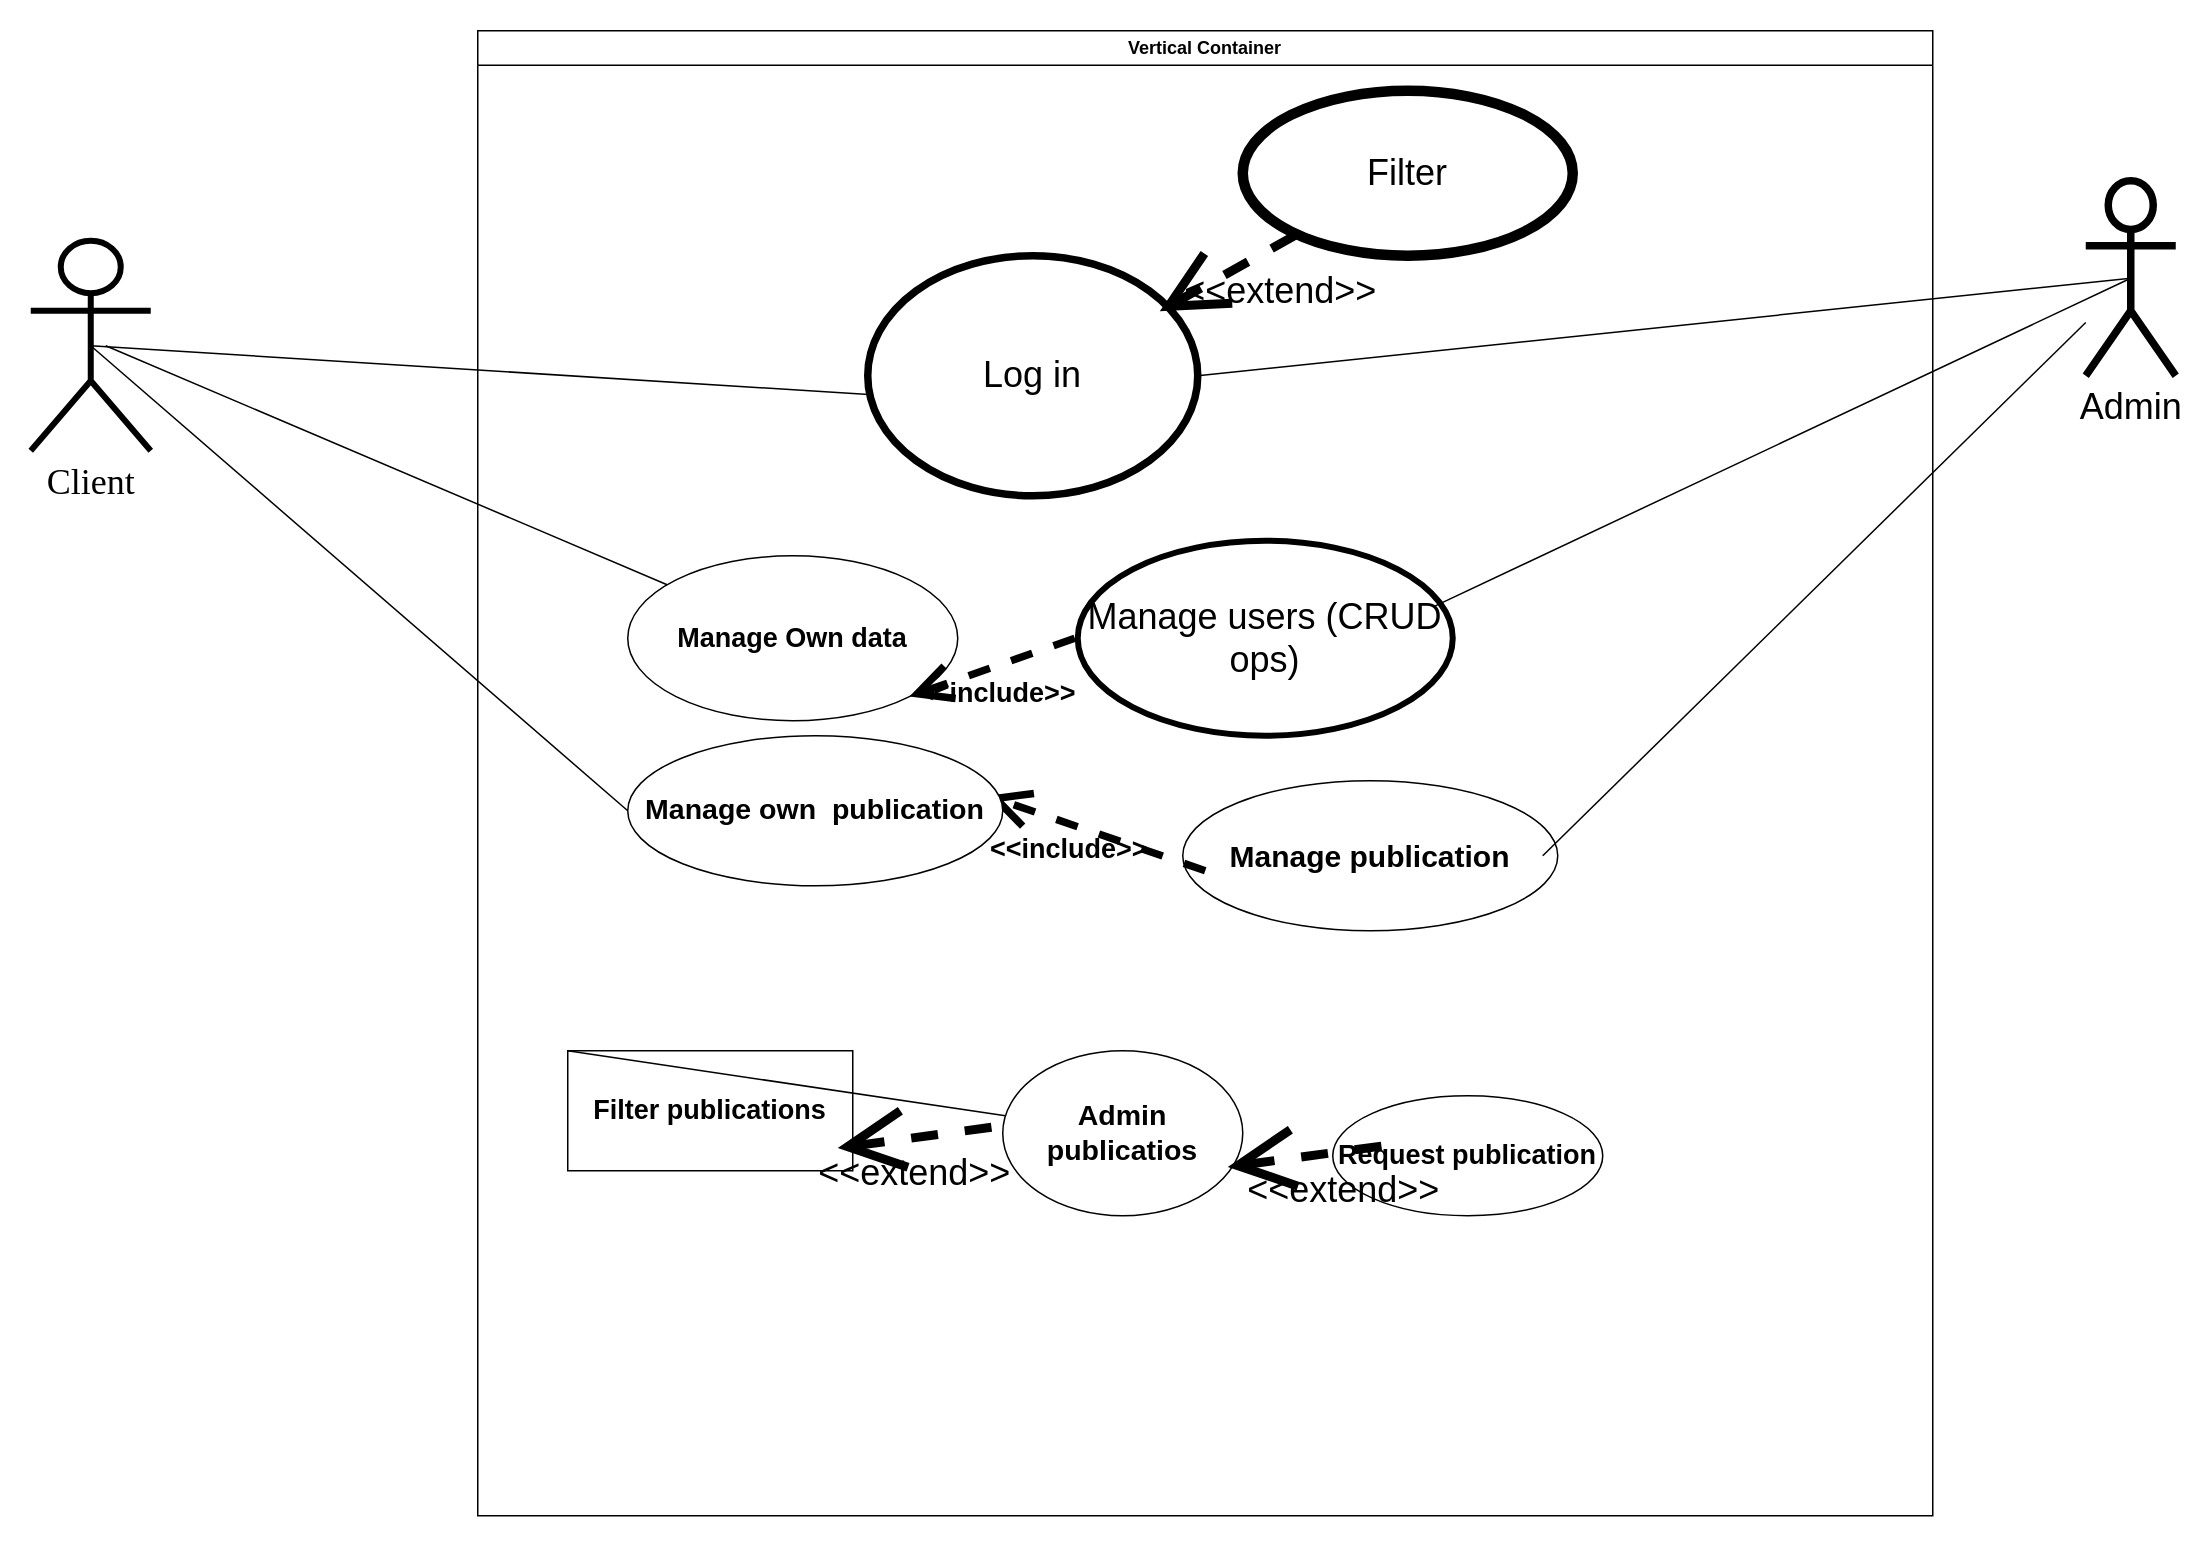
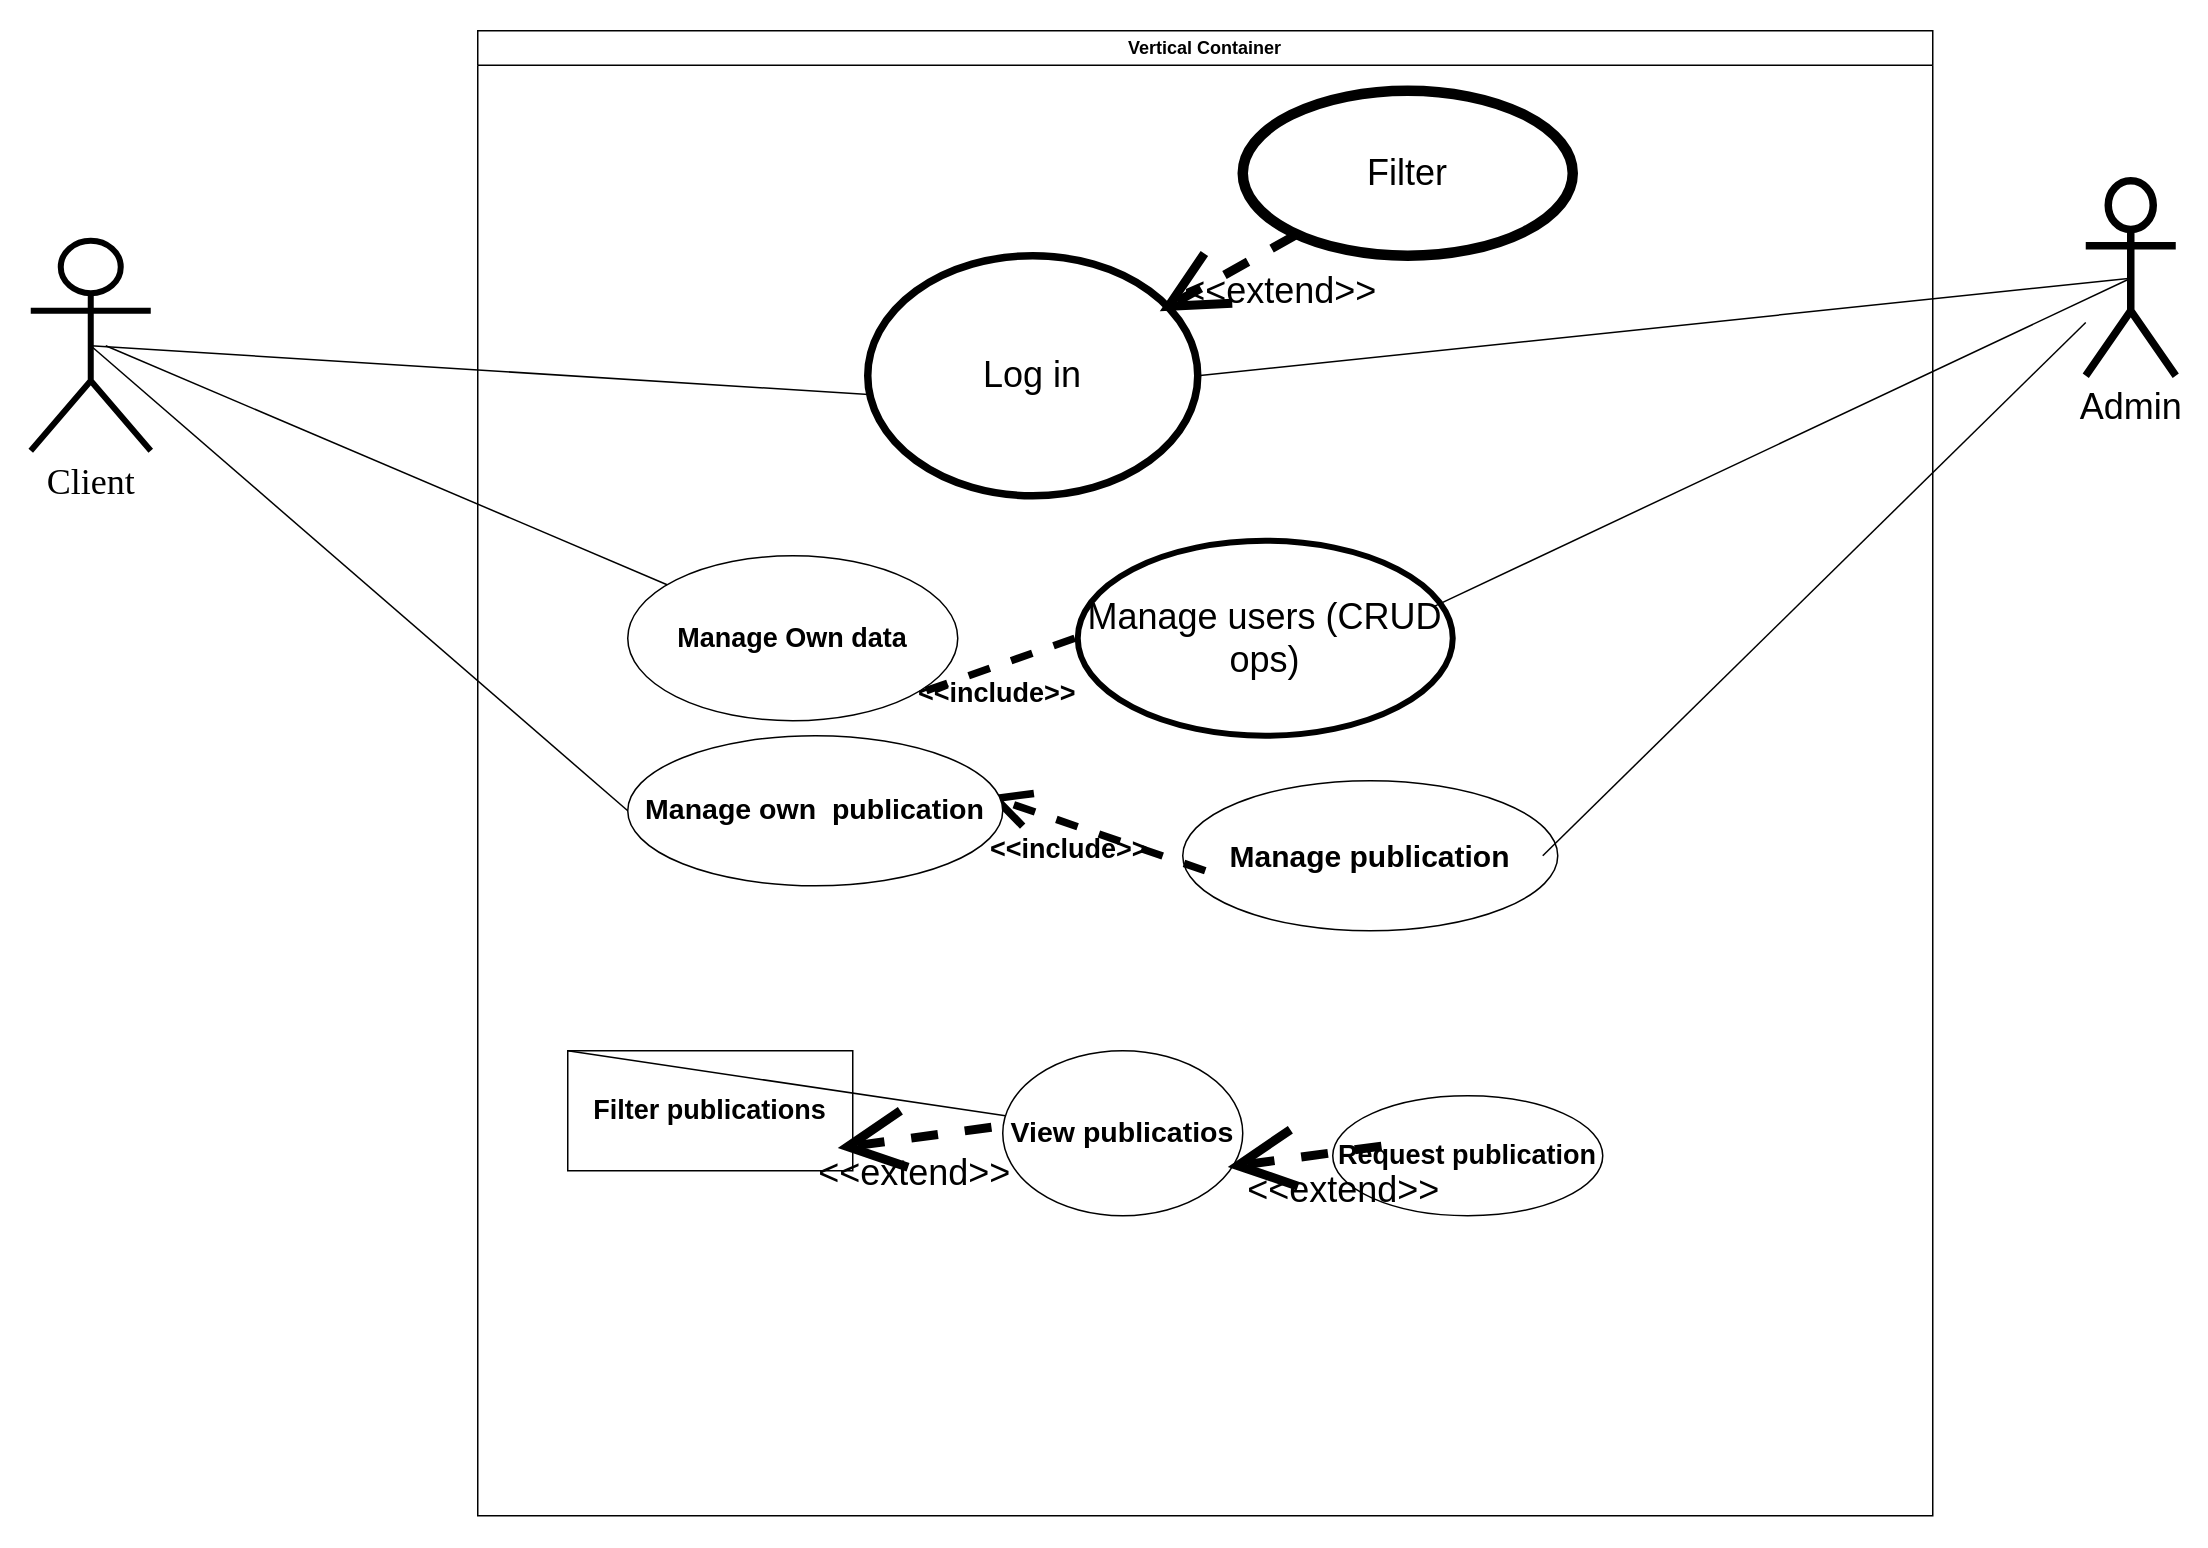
  <mxCell id="0" />
  <mxCell id="1" parent="0" />
  <mxCell id="2" value="&lt;font face=&quot;Lucida Console&quot; style=&quot;font-size: 24px;&quot;&gt;Client&lt;/font&gt;" style="shape=umlActor;verticalLabelPosition=bottom;verticalAlign=top;html=1;outlineConnect=0;strokeWidth=4;" parent="1" vertex="1"><mxGeometry x="20" y="160" width="80" height="140" as="geometry" /></mxCell>
  <mxCell id="3" value="Vertical Container" style="swimlane;whiteSpace=wrap;html=1;" parent="1" vertex="1"><mxGeometry x="318" y="20" width="970" height="990" as="geometry" /></mxCell>
  <mxCell id="4" value="&lt;font style=&quot;font-size: 24px;&quot;&gt;Log in&lt;/font&gt;" style="ellipse;whiteSpace=wrap;html=1;strokeWidth=5;" parent="3" vertex="1"><mxGeometry x="260" y="150" width="220" height="160" as="geometry" /></mxCell>
  <mxCell id="5" value="&lt;font style=&quot;font-size: 24px;&quot;&gt;Filter&lt;/font&gt;" style="ellipse;whiteSpace=wrap;html=1;strokeWidth=7;" parent="3" vertex="1"><mxGeometry x="510" y="40" width="220" height="110" as="geometry" /></mxCell>
  <mxCell id="6" value="&lt;font style=&quot;font-size: 24px;&quot;&gt;&amp;lt;&amp;lt;extend&amp;gt;&amp;gt;&lt;/font&gt;" style="edgeStyle=none;html=1;startArrow=open;endArrow=none;startSize=32;verticalAlign=bottom;dashed=1;labelBackgroundColor=none;rounded=0;endSize=10;jumpSize=15;strokeWidth=6;exitX=0.885;exitY=0.231;exitDx=0;exitDy=0;exitPerimeter=0;" parent="3" source="4" target="5" edge="1"><mxGeometry x="0.321" y="-43" width="160" relative="1" as="geometry"><mxPoint x="490" y="200" as="sourcePoint" /><mxPoint x="524.998" y="70.002" as="targetPoint" /><Array as="points" /><mxPoint x="-1" as="offset" /></mxGeometry></mxCell>
  <mxCell id="7" value="&lt;font style=&quot;font-size: 24px;&quot;&gt;Manage users (CRUD ops)&lt;/font&gt;" style="ellipse;whiteSpace=wrap;html=1;strokeWidth=4;perimeterSpacing=2;" parent="3" vertex="1"><mxGeometry x="400" y="340" width="250" height="130" as="geometry" /></mxCell>
  <mxCell id="8" value="&lt;font style=&quot;font-size: 18px;&quot;&gt;&lt;b&gt;Manage Own data&lt;/b&gt;&lt;/font&gt;" style="ellipse;whiteSpace=wrap;html=1;" parent="3" vertex="1"><mxGeometry x="100" y="350" width="220" height="110" as="geometry" /></mxCell>
- <mxCell id="9" value="&lt;b&gt;&lt;font style=&quot;font-size: 18px;&quot;&gt;&amp;lt;&amp;lt;include&amp;gt;&amp;gt;&lt;/font&gt;&lt;/b&gt;" style="html=1;verticalAlign=bottom;labelBackgroundColor=none;endArrow=open;endFill=0;dashed=1;rounded=0;entryX=1;entryY=1;entryDx=0;entryDy=0;endSize=18;startSize=4;fontSize=17;jumpSize=40;targetPerimeterSpacing=7;sourcePerimeterSpacing=1;strokeWidth=5;exitX=0;exitY=0.5;exitDx=0;exitDy=0;" parent="3" source="7" target="8" edge="1"><mxGeometry x="0.138" y="30" width="160" relative="1" as="geometry"><mxPoint x="360" y="560" as="sourcePoint" /><mxPoint x="440" y="560" as="targetPoint" /><mxPoint x="1" as="offset" /></mxGeometry></mxCell>
+ <mxCell id="9" value="&lt;b&gt;&lt;font style=&quot;font-size: 18px;&quot;&gt;&amp;lt;&amp;lt;include&amp;gt;&amp;gt;&lt;/font&gt;&lt;/b&gt;" style="html=1;verticalAlign=bottom;labelBackgroundColor=none;endArrow=none;endFill=0;dashed=1;rounded=0;entryX=1;entryY=1;entryDx=0;entryDy=0;endSize=18;startSize=4;fontSize=17;jumpSize=40;targetPerimeterSpacing=7;sourcePerimeterSpacing=1;strokeWidth=5;exitX=0;exitY=0.5;exitDx=0;exitDy=0;" parent="3" source="7" target="8" edge="1"><mxGeometry x="0.138" y="30" width="160" relative="1" as="geometry"><mxPoint x="360" y="560" as="sourcePoint" /><mxPoint x="440" y="560" as="targetPoint" /><mxPoint x="1" as="offset" /></mxGeometry></mxCell>
  <mxCell id="10" value="&lt;font style=&quot;font-size: 18px;&quot;&gt;&lt;b&gt;Filter publications&lt;/b&gt;&lt;/font&gt;" style="whiteSpace=wrap;html=1;rounded=0;" parent="3" vertex="1"><mxGeometry x="60" y="680" width="190" height="80" as="geometry" /></mxCell>
- <mxCell id="11" value="&lt;font style=&quot;font-size: 19px;&quot;&gt;&lt;b style=&quot;&quot;&gt;Admin publicatios&lt;/b&gt;&lt;/font&gt;" style="ellipse;whiteSpace=wrap;html=1;" parent="3" vertex="1"><mxGeometry x="350" y="680" width="160" height="110" as="geometry" /></mxCell>
+ <mxCell id="11" value="&lt;font style=&quot;font-size: 19px;&quot;&gt;&lt;b style=&quot;&quot;&gt;View publicatios&lt;/b&gt;&lt;/font&gt;" style="ellipse;whiteSpace=wrap;html=1;" parent="3" vertex="1"><mxGeometry x="350" y="680" width="160" height="110" as="geometry" /></mxCell>
  <mxCell id="12" value="&lt;font style=&quot;font-size: 18px;&quot;&gt;&lt;b style=&quot;&quot;&gt;Request publication&lt;/b&gt;&lt;/font&gt;" style="ellipse;whiteSpace=wrap;html=1;" parent="3" vertex="1"><mxGeometry x="570" y="710" width="180" height="80" as="geometry" /></mxCell>
  <mxCell id="13" value="&lt;font style=&quot;font-size: 24px;&quot;&gt;&amp;lt;&amp;lt;extend&amp;gt;&amp;gt;&lt;/font&gt;" style="edgeStyle=none;html=1;startArrow=open;endArrow=none;startSize=32;verticalAlign=bottom;dashed=1;labelBackgroundColor=none;rounded=0;endSize=10;jumpSize=15;strokeWidth=6;" parent="3" edge="1"><mxGeometry x="0.321" y="-43" width="160" relative="1" as="geometry"><mxPoint x="500" y="757.45" as="sourcePoint" /><mxPoint x="609.999" y="742.556" as="targetPoint" /><Array as="points" /><mxPoint x="-1" as="offset" /></mxGeometry></mxCell>
  <mxCell id="14" value="&lt;font style=&quot;font-size: 24px;&quot;&gt;&amp;lt;&amp;lt;extend&amp;gt;&amp;gt;&lt;/font&gt;" style="edgeStyle=none;html=1;startArrow=open;endArrow=none;startSize=32;verticalAlign=bottom;dashed=1;labelBackgroundColor=none;rounded=0;endSize=10;jumpSize=15;strokeWidth=6;" parent="3" edge="1"><mxGeometry x="-0.192" y="-42" width="160" relative="1" as="geometry"><mxPoint x="240" y="744.89" as="sourcePoint" /><mxPoint x="349.999" y="729.996" as="targetPoint" /><Array as="points" /><mxPoint x="1" y="-1" as="offset" /></mxGeometry></mxCell>
  <mxCell id="15" value="&lt;font style=&quot;font-size: 20px;&quot;&gt;&lt;b&gt;Manage publication&lt;/b&gt;&lt;/font&gt;" style="ellipse;whiteSpace=wrap;html=1;" parent="3" vertex="1"><mxGeometry x="470" y="500" width="250" height="100" as="geometry" /></mxCell>
  <mxCell id="16" value="&lt;b&gt;&lt;font style=&quot;font-size: 18px;&quot;&gt;&amp;lt;&amp;lt;include&amp;gt;&amp;gt;&lt;/font&gt;&lt;/b&gt;" style="html=1;verticalAlign=bottom;labelBackgroundColor=none;endArrow=open;endFill=0;dashed=1;rounded=0;endSize=18;startSize=4;fontSize=17;jumpSize=40;targetPerimeterSpacing=7;sourcePerimeterSpacing=1;strokeWidth=5;exitX=0;exitY=0.5;exitDx=0;exitDy=0;" parent="3" edge="1"><mxGeometry x="0.138" y="30" width="160" relative="1" as="geometry"><mxPoint x="485" y="560" as="sourcePoint" /><mxPoint x="340" y="510" as="targetPoint" /><mxPoint x="1" as="offset" /></mxGeometry></mxCell>
  <mxCell id="17" value="" style="endArrow=none;html=1;rounded=0;" parent="3" target="19" edge="1"><mxGeometry width="50" height="50" relative="1" as="geometry"><mxPoint x="710" y="550" as="sourcePoint" /><mxPoint x="760" y="500" as="targetPoint" /></mxGeometry></mxCell>
  <mxCell id="18" value="&lt;font style=&quot;font-size: 19px;&quot;&gt;&lt;b&gt;Manage own&amp;nbsp; publication&lt;/b&gt;&lt;/font&gt;" style="ellipse;whiteSpace=wrap;html=1;" vertex="1" parent="3"><mxGeometry x="100" y="470" width="250" height="100" as="geometry" /></mxCell>
  <mxCell id="19" value="&lt;font style=&quot;font-size: 24px;&quot;&gt;Admin&lt;/font&gt;" style="shape=umlActor;verticalLabelPosition=bottom;verticalAlign=top;html=1;outlineConnect=0;strokeWidth=5;" parent="1" vertex="1"><mxGeometry x="1390" y="120" width="60" height="130" as="geometry" /></mxCell>
  <mxCell id="20" value="" style="endArrow=none;html=1;rounded=0;entryX=0.015;entryY=0.579;entryDx=0;entryDy=0;exitX=0.5;exitY=0.5;exitDx=0;exitDy=0;exitPerimeter=0;entryPerimeter=0;" parent="1" source="2" target="4" edge="1"><mxGeometry width="50" height="50" relative="1" as="geometry"><mxPoint x="250" y="430" as="sourcePoint" /><mxPoint x="300" y="380" as="targetPoint" /></mxGeometry></mxCell>
  <mxCell id="21" value="" style="endArrow=none;html=1;rounded=0;exitX=1;exitY=0.5;exitDx=0;exitDy=0;entryX=0.5;entryY=0.5;entryDx=0;entryDy=0;entryPerimeter=0;" parent="1" source="4" target="19" edge="1"><mxGeometry width="50" height="50" relative="1" as="geometry"><mxPoint x="860" y="400" as="sourcePoint" /><mxPoint x="910" y="350" as="targetPoint" /><Array as="points" /></mxGeometry></mxCell>
  <mxCell id="22" value="" style="endArrow=none;html=1;rounded=0;exitX=0.945;exitY=0.34;exitDx=0;exitDy=0;exitPerimeter=0;entryX=0.5;entryY=0.5;entryDx=0;entryDy=0;entryPerimeter=0;" parent="1" source="7" target="19" edge="1"><mxGeometry width="50" height="50" relative="1" as="geometry"><mxPoint x="1070" y="510" as="sourcePoint" /><mxPoint x="1120" y="460" as="targetPoint" /></mxGeometry></mxCell>
  <mxCell id="23" value="" style="endArrow=none;html=1;rounded=0;exitX=0;exitY=0;exitDx=0;exitDy=0;" parent="1" source="10" target="11" edge="1"><mxGeometry width="50" height="50" relative="1" as="geometry"><mxPoint x="60" y="360" as="sourcePoint" /><mxPoint x="100" y="250" as="targetPoint" /></mxGeometry></mxCell>
  <mxCell id="24" value="" style="endArrow=none;html=1;rounded=0;entryX=0;entryY=0.5;entryDx=0;entryDy=0;exitX=0.5;exitY=0.5;exitDx=0;exitDy=0;exitPerimeter=0;" edge="1" parent="1" source="2" target="18"><mxGeometry width="50" height="50" relative="1" as="geometry"><mxPoint x="70" y="270" as="sourcePoint" /><mxPoint x="120" y="220" as="targetPoint" /></mxGeometry></mxCell>
  <mxCell id="25" value="" style="endArrow=none;html=1;rounded=0;" edge="1" parent="1" target="8"><mxGeometry width="50" height="50" relative="1" as="geometry"><mxPoint x="70" y="230" as="sourcePoint" /><mxPoint x="120" y="180" as="targetPoint" /></mxGeometry></mxCell>
